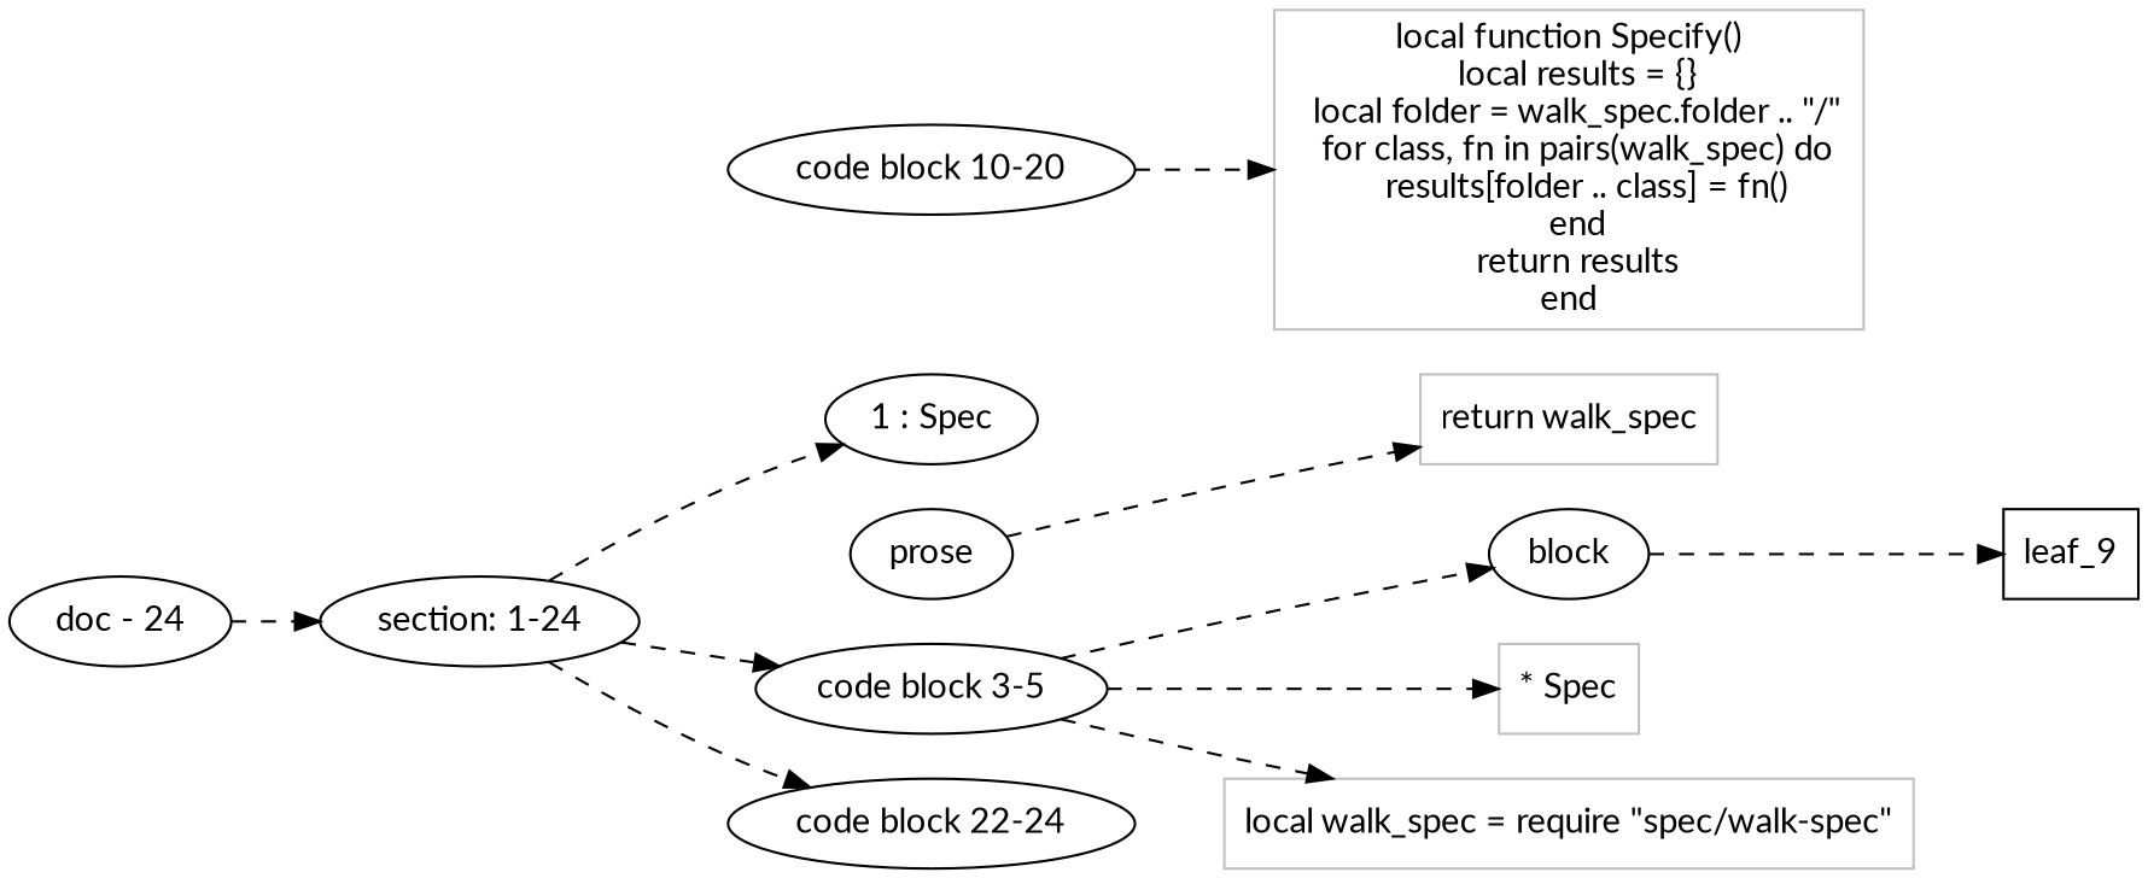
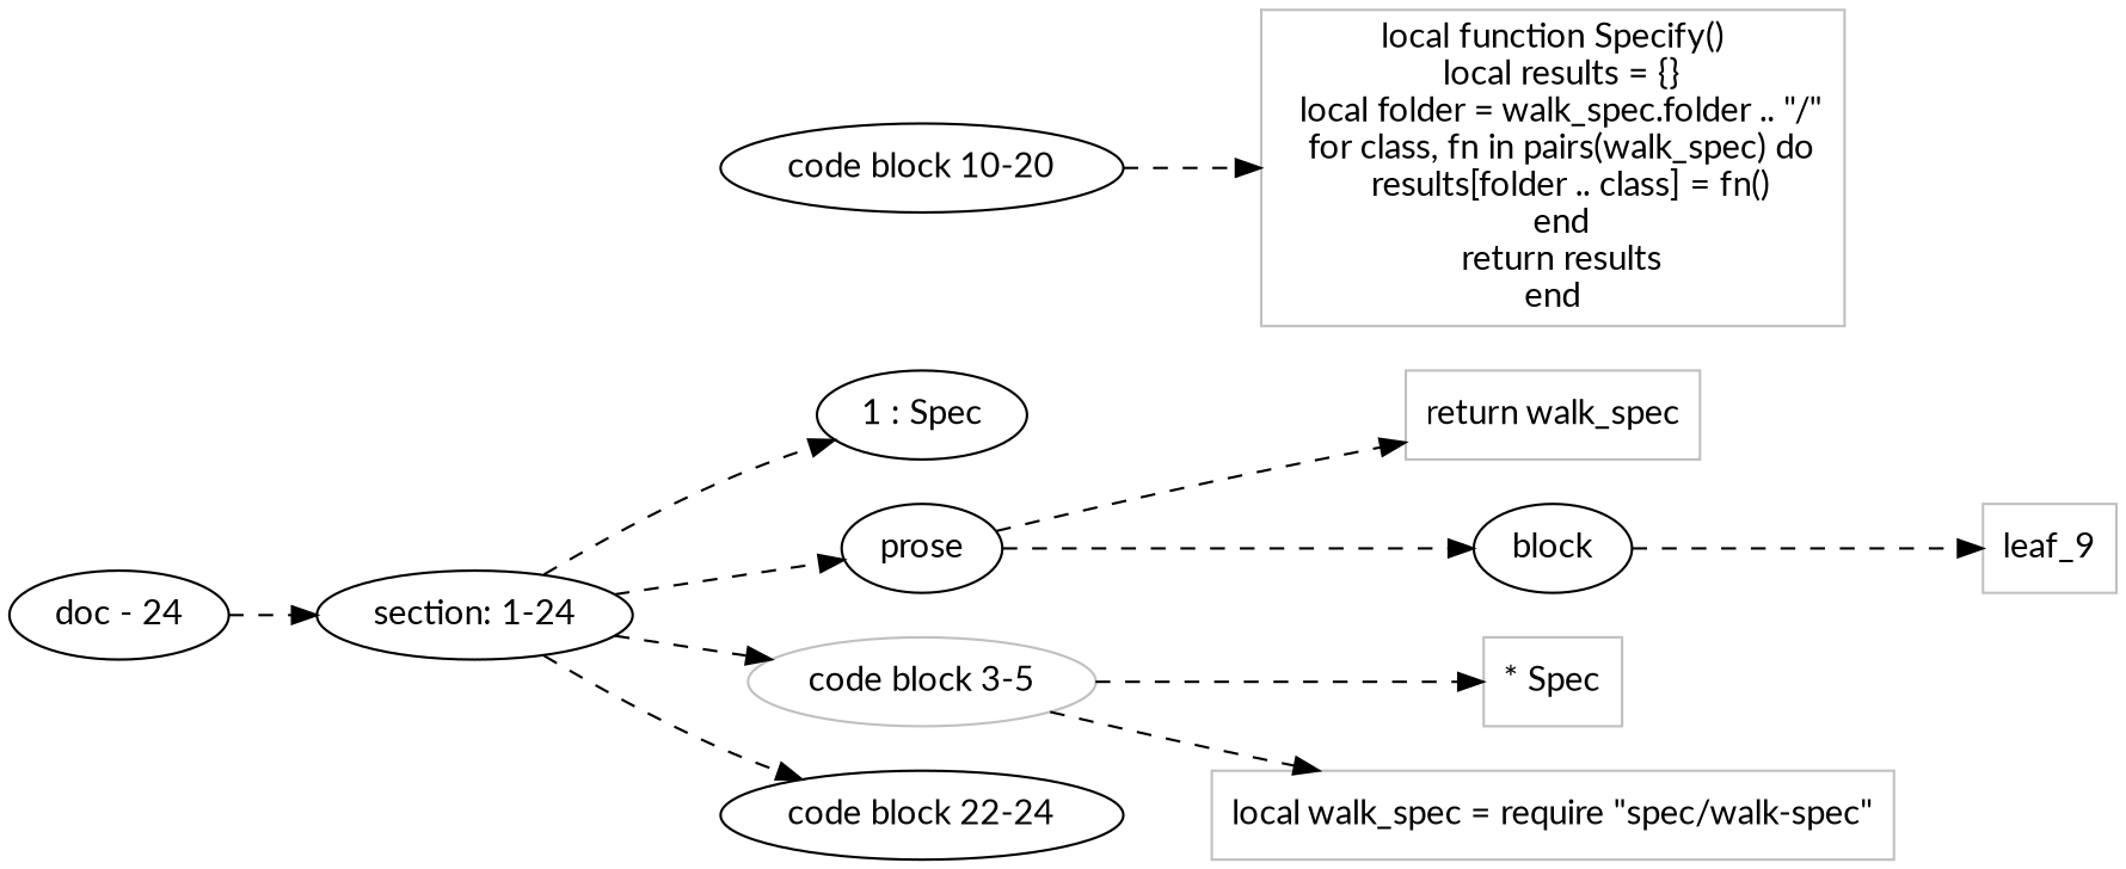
  digraph {
    fontname=Lato
    rankdir=LR
    node [fontname=Lato]
    edge [fontname=Lato style=dashed]
    n1 [label="section: 1-24"]
    n2 [label="1 : Spec"]
    n3 [label=prose]
-   n4 [label="code block 3-5"]
+   n4 [label="code block 3-5" color=Gray]
    n5 [label="code block 10-20"]
    n6 [label="code block 22-24"]
    n7 [label=block]
    n8 [color=Gray label="return walk_spec" shape=rectangle]
    n9 [color=Gray label="* Spec" shape=rectangle]
    n10 [color=Gray label="local walk_spec = require \"spec/walk-spec\"" shape=rectangle]
    n11 [color=Gray label="local function Specify()\n  local results = {}\n  local folder = walk_spec.folder .. \"/\"\n  for class, fn in pairs(walk_spec) do\n    results[folder .. class] = fn()\n  end\n  return results\nend\n" shape=rectangle]
-   leaf_9 [color=black shape=rectangle]
+   leaf_9 [color=Gray shape=rectangle]
    n13 [label="doc - 24"]
    subgraph sub_1 {
      rank=same
      n1
    }
    subgraph sub_2 {
      rank=same
      n2
      n3
      n4
      n5
      n6
    }
    subgraph sub_3 {
      rank=same
      n7
    }
    n1 -> n2
+   n1 -> n3
    n1 -> n4
    n1 -> n6
-   n4 -> n7
+   n3 -> n7
    n3 -> n8
    n4 -> n9
    n4 -> n10
    n5 -> n11
    n7 -> leaf_9
    n13 -> n1
  }
